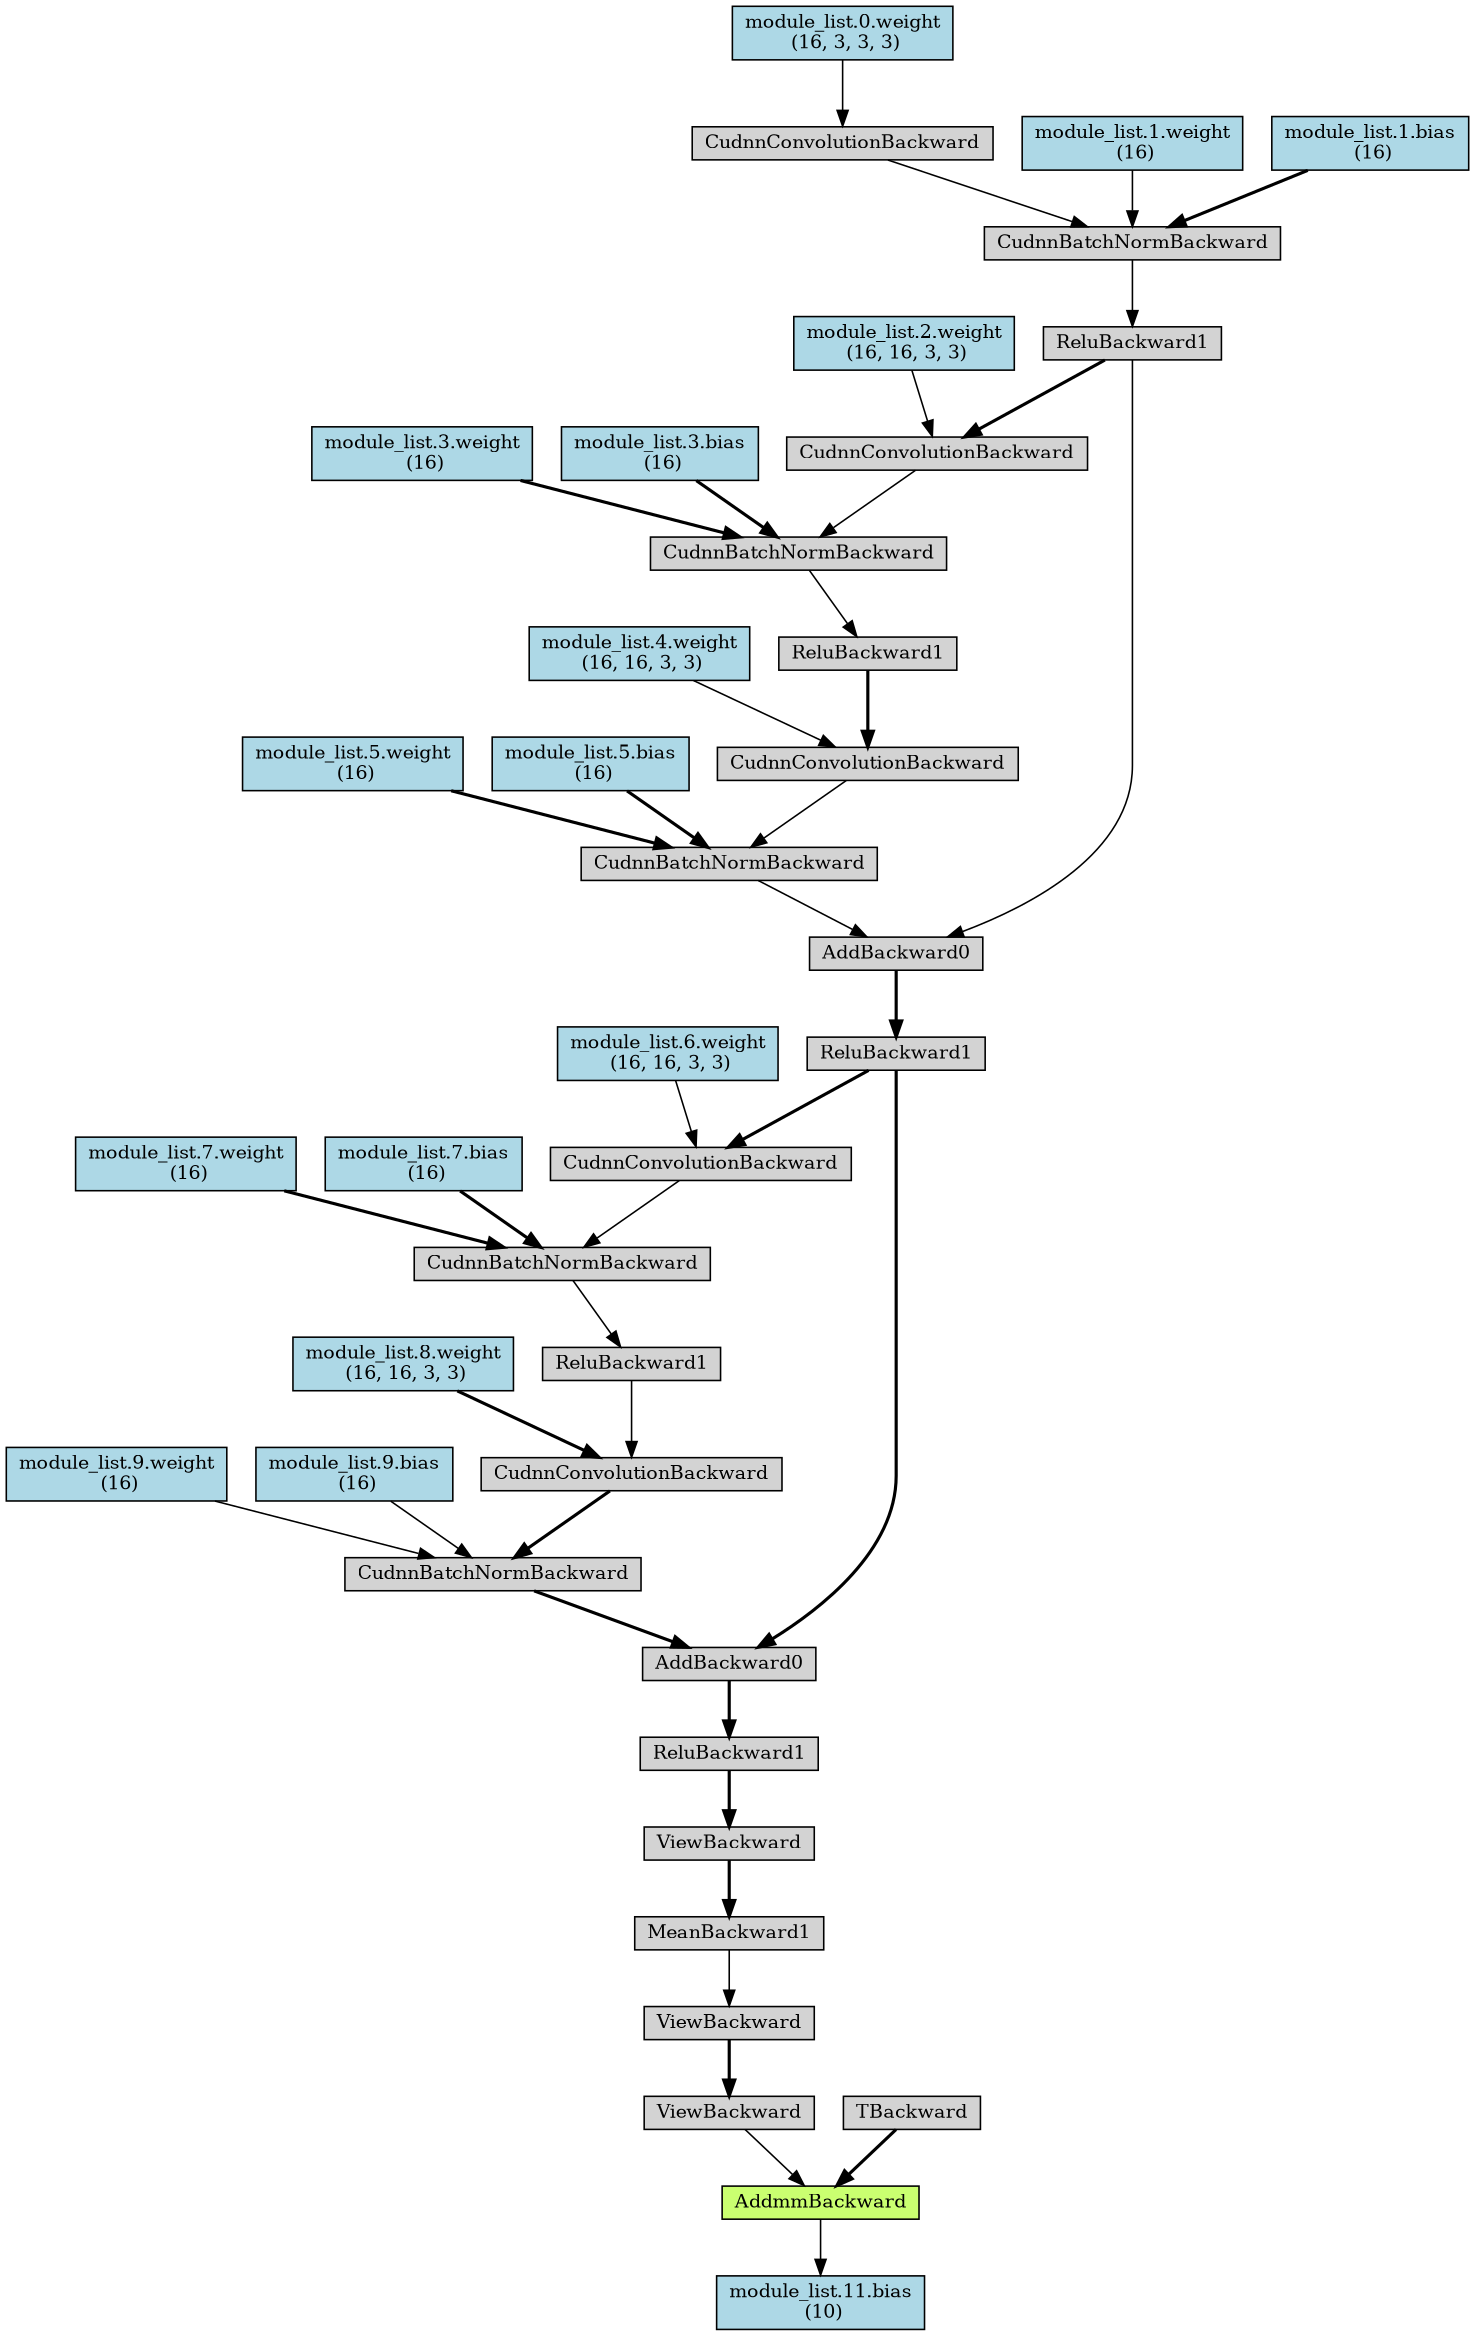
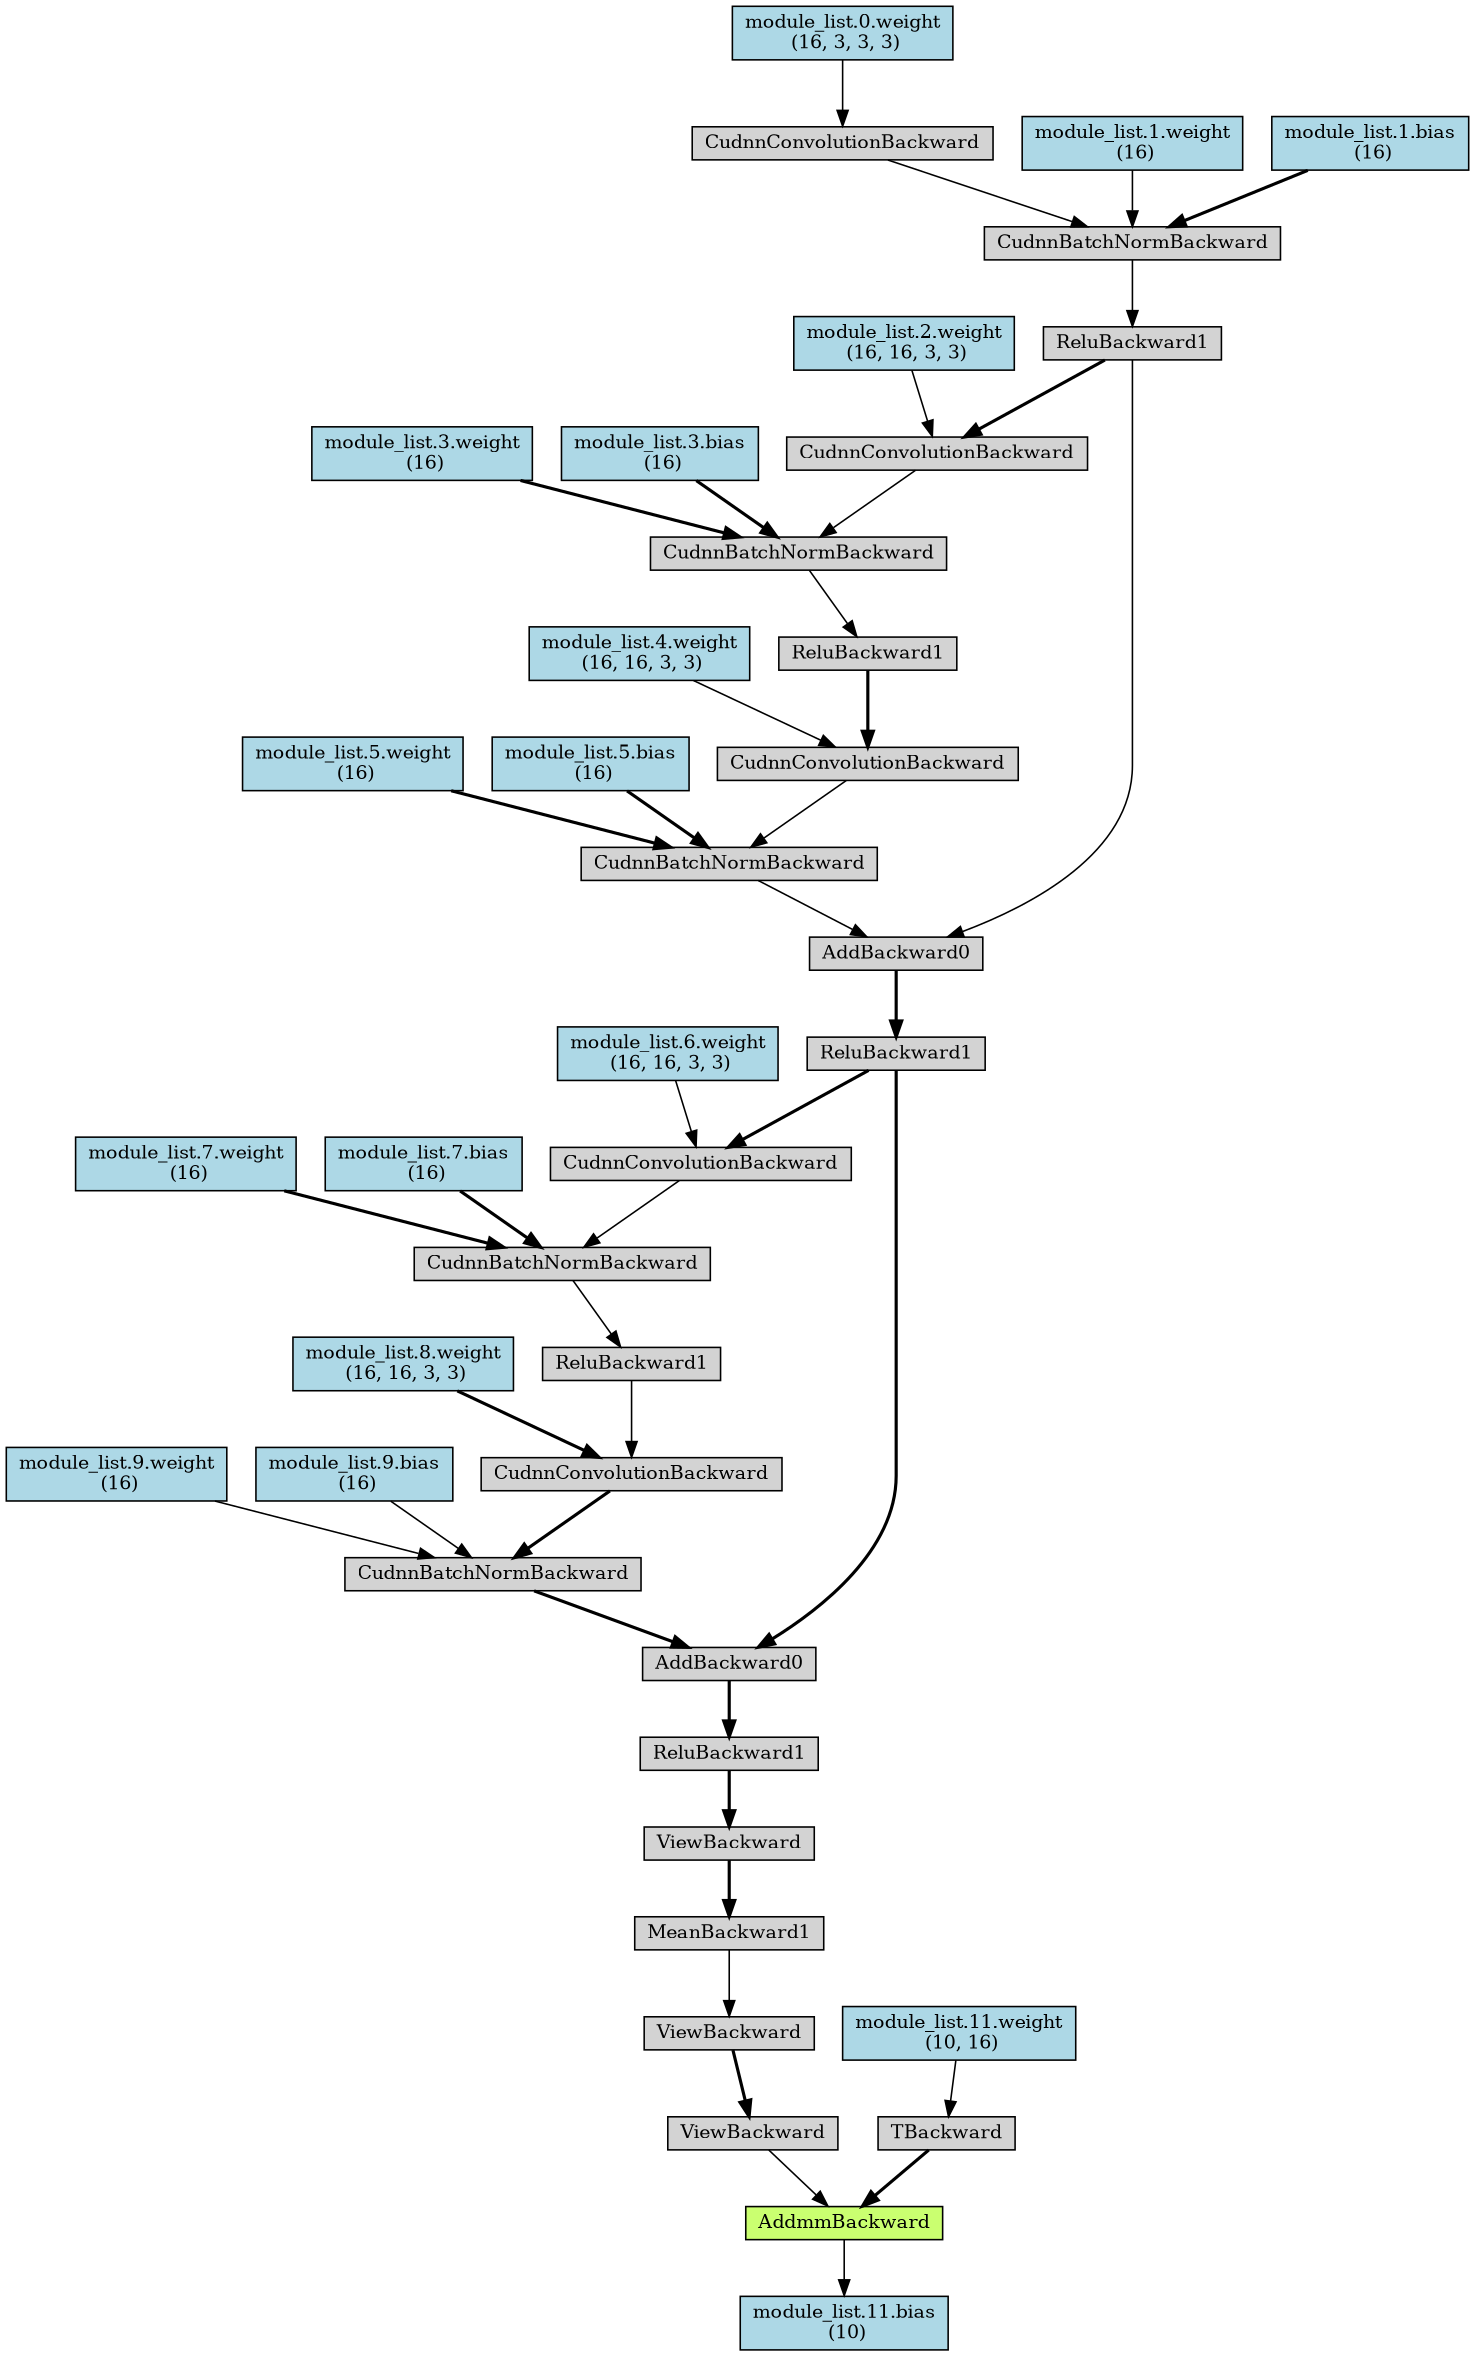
  digraph {
    node [align=left fontsize=12 ranksep=0.1 shape=box style=filled]
    edge [style=solid]
    n1 [fillcolor=darkolivegreen1 height=0.2 label=AddmmBackward]
    n2 [fillcolor=lightblue height=0.2 label="module_list.11.bias\n (10)"]
    n3 [height=0.2 label=ViewBackward]
    n4 [height=0.2 label=ViewBackward]
    n5 [height=0.2 label=MeanBackward1]
    n6 [height=0.2 label=ViewBackward]
    n7 [height=0.2 label=ReluBackward1]
    n8 [height=0.2 label=AddBackward0]
    n9 [height=0.2 label=ReluBackward1]
    n10 [height=0.2 label=CudnnConvolutionBackward]
    n11 [height=0.2 label=CudnnBatchNormBackward]
    n12 [height=0.2 label=AddBackward0]
    n13 [height=0.2 label=ReluBackward1]
    n14 [height=0.2 label=CudnnConvolutionBackward]
    n15 [height=0.2 label=CudnnBatchNormBackward]
    n16 [height=0.2 label=CudnnBatchNormBackward]
    n17 [height=0.2 label=CudnnConvolutionBackward]
    n18 [fillcolor=lightblue height=0.2 label="module_list.0.weight\n (16, 3, 3, 3)"]
    n19 [fillcolor=lightblue height=0.2 label="module_list.1.weight\n (16)"]
    n20 [fillcolor=lightblue height=0.2 label="module_list.1.bias\n (16)"]
    n21 [height=0.2 label=CudnnBatchNormBackward]
    n22 [height=0.2 label=CudnnConvolutionBackward]
    n23 [height=0.2 label=ReluBackward1]
    n24 [fillcolor=lightblue height=0.2 label="module_list.2.weight\n (16, 16, 3, 3)"]
    n25 [fillcolor=lightblue height=0.2 label="module_list.3.weight\n (16)"]
    n26 [fillcolor=lightblue height=0.2 label="module_list.3.bias\n (16)"]
    n27 [fillcolor=lightblue height=0.2 label="module_list.4.weight\n (16, 16, 3, 3)"]
    n28 [fillcolor=lightblue height=0.2 label="module_list.5.weight\n (16)"]
    n29 [fillcolor=lightblue height=0.2 label="module_list.5.bias\n (16)"]
    n30 [height=0.2 label=CudnnBatchNormBackward]
    n31 [height=0.2 label=CudnnConvolutionBackward]
    n32 [height=0.2 label=ReluBackward1]
    n33 [fillcolor=lightblue height=0.2 label="module_list.6.weight\n (16, 16, 3, 3)"]
    n34 [fillcolor=lightblue height=0.2 label="module_list.7.weight\n (16)"]
    n35 [fillcolor=lightblue height=0.2 label="module_list.7.bias\n (16)"]
    n36 [fillcolor=lightblue height=0.2 label="module_list.8.weight\n (16, 16, 3, 3)"]
    n37 [fillcolor=lightblue height=0.2 label="module_list.9.weight\n (16)"]
    n38 [fillcolor=lightblue height=0.2 label="module_list.9.bias\n (16)"]
    n39 [height=0.2 label=TBackward]
+   n40 [fillcolor=lightblue height=0.2 label="module_list.11.weight\n (10, 16)"]
    n1 -> n2
    n3 -> n1
    n4 -> n3 [style=bold]
    n5 -> n4
    n6 -> n5 [style=bold]
    n7 -> n6 [style=bold]
    n8 -> n7 [style=bold]
    n9 -> n8 [style=bold]
    n9 -> n10 [style=bold]
    n10 -> n11
    n11 -> n32
    n12 -> n9 [style=bold]
    n13 -> n12
    n13 -> n14 [style=bold]
    n14 -> n15
    n15 -> n23
    n16 -> n13
    n17 -> n16
    n18 -> n17
    n19 -> n16
    n20 -> n16 [style=bold]
    n21 -> n12
    n22 -> n21
    n23 -> n22 [style=bold]
    n24 -> n14
    n25 -> n15 [style=bold]
    n26 -> n15 [style=bold]
    n27 -> n22
    n28 -> n21 [style=bold]
    n29 -> n21 [style=bold]
    n30 -> n8 [style=bold]
    n31 -> n30 [style=bold]
    n32 -> n31
    n33 -> n10
    n34 -> n11 [style=bold]
    n35 -> n11 [style=bold]
    n36 -> n31 [style=bold]
    n37 -> n30
    n38 -> n30
    n39 -> n1 [style=bold]
+   n40 -> n39
  }
